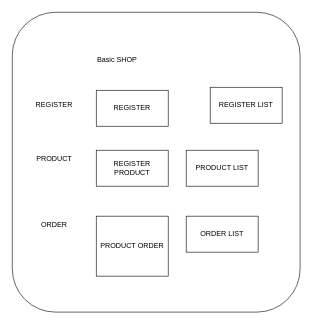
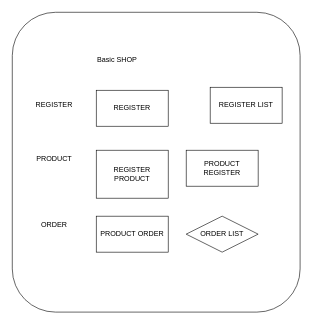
  <mxCell id="0" />
  <mxCell id="1" parent="0" />
  <mxCell id="2" value="" style="rounded=1;whiteSpace=wrap;html=1;" vertex="1" parent="1"><mxGeometry x="20" y="20" width="480" height="500" as="geometry" /></mxCell>
  <mxCell id="3" value="Basic SHOP" style="text;html=1;strokeColor=none;fillColor=none;align=center;verticalAlign=middle;whiteSpace=wrap;rounded=0;" vertex="1" parent="1"><mxGeometry x="135" y="70" width="120" height="60" as="geometry" /></mxCell>
  <mxCell id="4" value="REGISTER" style="text;html=1;strokeColor=none;fillColor=none;align=center;verticalAlign=middle;whiteSpace=wrap;rounded=0;" vertex="1" parent="1"><mxGeometry x="60" y="160" width="60" height="30" as="geometry" /></mxCell>
  <mxCell id="5" value="PRODUCT" style="text;html=1;strokeColor=none;fillColor=none;align=center;verticalAlign=middle;whiteSpace=wrap;rounded=0;" vertex="1" parent="1"><mxGeometry x="60" y="250" width="60" height="30" as="geometry" /></mxCell>
  <mxCell id="6" value="ORDER" style="text;html=1;strokeColor=none;fillColor=none;align=center;verticalAlign=middle;whiteSpace=wrap;rounded=0;" vertex="1" parent="1"><mxGeometry x="60" y="360" width="60" height="30" as="geometry" /></mxCell>
  <mxCell id="7" value="REGISTER" style="rounded=0;whiteSpace=wrap;html=1;" vertex="1" parent="1"><mxGeometry x="160" y="150" width="120" height="60" as="geometry" /></mxCell>
  <mxCell id="8" value="REGISTER LIST" style="rounded=0;whiteSpace=wrap;html=1;" vertex="1" parent="1"><mxGeometry x="350" y="145" width="120" height="60" as="geometry" /></mxCell>
- <mxCell id="9" value="REGISTER PRODUCT" style="rounded=0;whiteSpace=wrap;html=1;" vertex="1" parent="1"><mxGeometry x="160" y="250" width="120" height="60" as="geometry" /></mxCell>
- <mxCell id="10" value="PRODUCT LIST" style="rounded=0;whiteSpace=wrap;html=1;" vertex="1" parent="1"><mxGeometry x="310" y="250" width="120" height="60" as="geometry" /></mxCell>
- <mxCell id="11" value="PRODUCT ORDER" style="rounded=0;whiteSpace=wrap;html=1;" vertex="1" parent="1"><mxGeometry x="160" y="360" width="120" height="100" as="geometry" /></mxCell>
- <mxCell id="12" value="ORDER LIST" style="rounded=0;whiteSpace=wrap;html=1;" vertex="1" parent="1"><mxGeometry x="310" y="360" width="120" height="60" as="geometry" /></mxCell>
+ <mxCell id="9" value="REGISTER PRODUCT" style="rounded=0;whiteSpace=wrap;html=1;" vertex="1" parent="1"><mxGeometry x="160" y="250" width="120" height="80" as="geometry" /></mxCell>
+ <mxCell id="10" value="PRODUCT REGISTER" style="rounded=0;whiteSpace=wrap;html=1;" vertex="1" parent="1"><mxGeometry x="310" y="250" width="120" height="60" as="geometry" /></mxCell>
+ <mxCell id="11" value="PRODUCT ORDER" style="rounded=0;whiteSpace=wrap;html=1;" vertex="1" parent="1"><mxGeometry x="160" y="360" width="120" height="60" as="geometry" /></mxCell>
+ <mxCell id="12" value="ORDER LIST" style="rhombus;whiteSpace=wrap;html=1;" vertex="1" parent="1"><mxGeometry x="310" y="360" width="120" height="60" as="geometry" /></mxCell>
